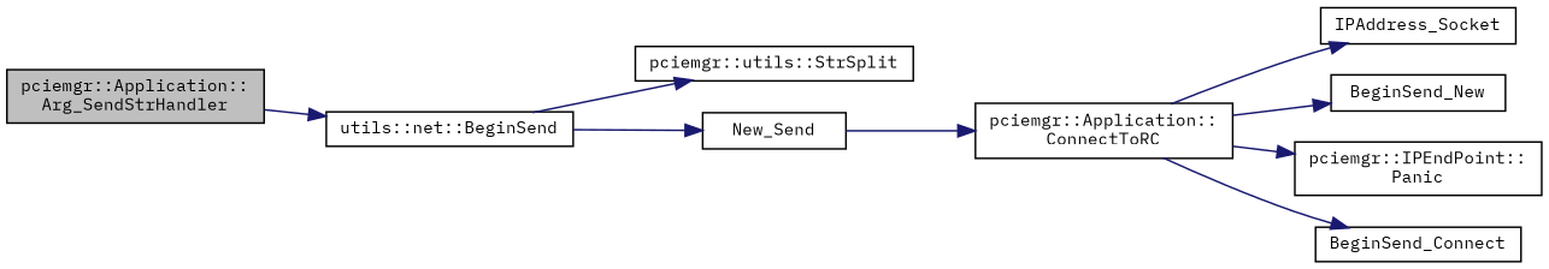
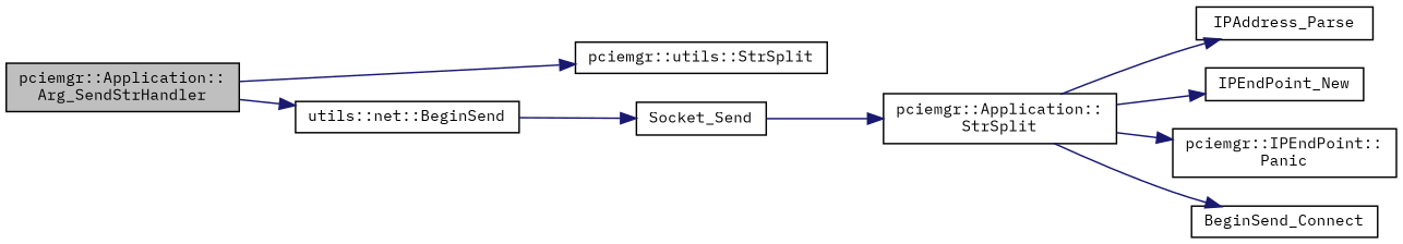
  digraph {
    fontname="IBM Plex Mono"
    rankdir=LR
    node [color=black fillcolor=white fontname="IBM Plex Mono" fontsize=10 shape=record style=filled]
    edge [color=midnightblue fontname="IBM Plex Mono" fontsize=10 labelfontname=Helvetica labelfontsize=10 style=solid]
    n1 [fillcolor=grey75 fontcolor=black height=0.2 label="pciemgr::Application::\lArg_SendStrHandler" width=0.4]
    n2 [height=0.2 label="utils::net::BeginSend" width=0.4]
    n3 [height=0.2 label="pciemgr::utils::StrSplit" width=0.4]
-   n4 [height=0.2 label=New_Send width=0.4]
-   n5 [height=0.2 label="pciemgr::Application::\lConnectToRC" width=0.4]
-   n6 [height=0.2 label=IPAddress_Socket width=0.4]
-   n7 [height=0.2 label=BeginSend_New width=0.4]
+   n4 [height=0.2 label=Socket_Send width=0.4]
+   n5 [height=0.2 label="pciemgr::Application::\lStrSplit" width=0.4]
+   n6 [height=0.2 label=IPAddress_Parse width=0.4]
+   n7 [height=0.2 label=IPEndPoint_New width=0.4]
    n8 [height=0.2 label="pciemgr::IPEndPoint::\lPanic" width=0.4]
    n9 [height=0.2 label=BeginSend_Connect width=0.4]
    n1 -> n2
-   n2 -> n3
+   n1 -> n3
    n2 -> n4
    n4 -> n5
    n5 -> n6
    n5 -> n7
    n5 -> n8
    n5 -> n9
  }
